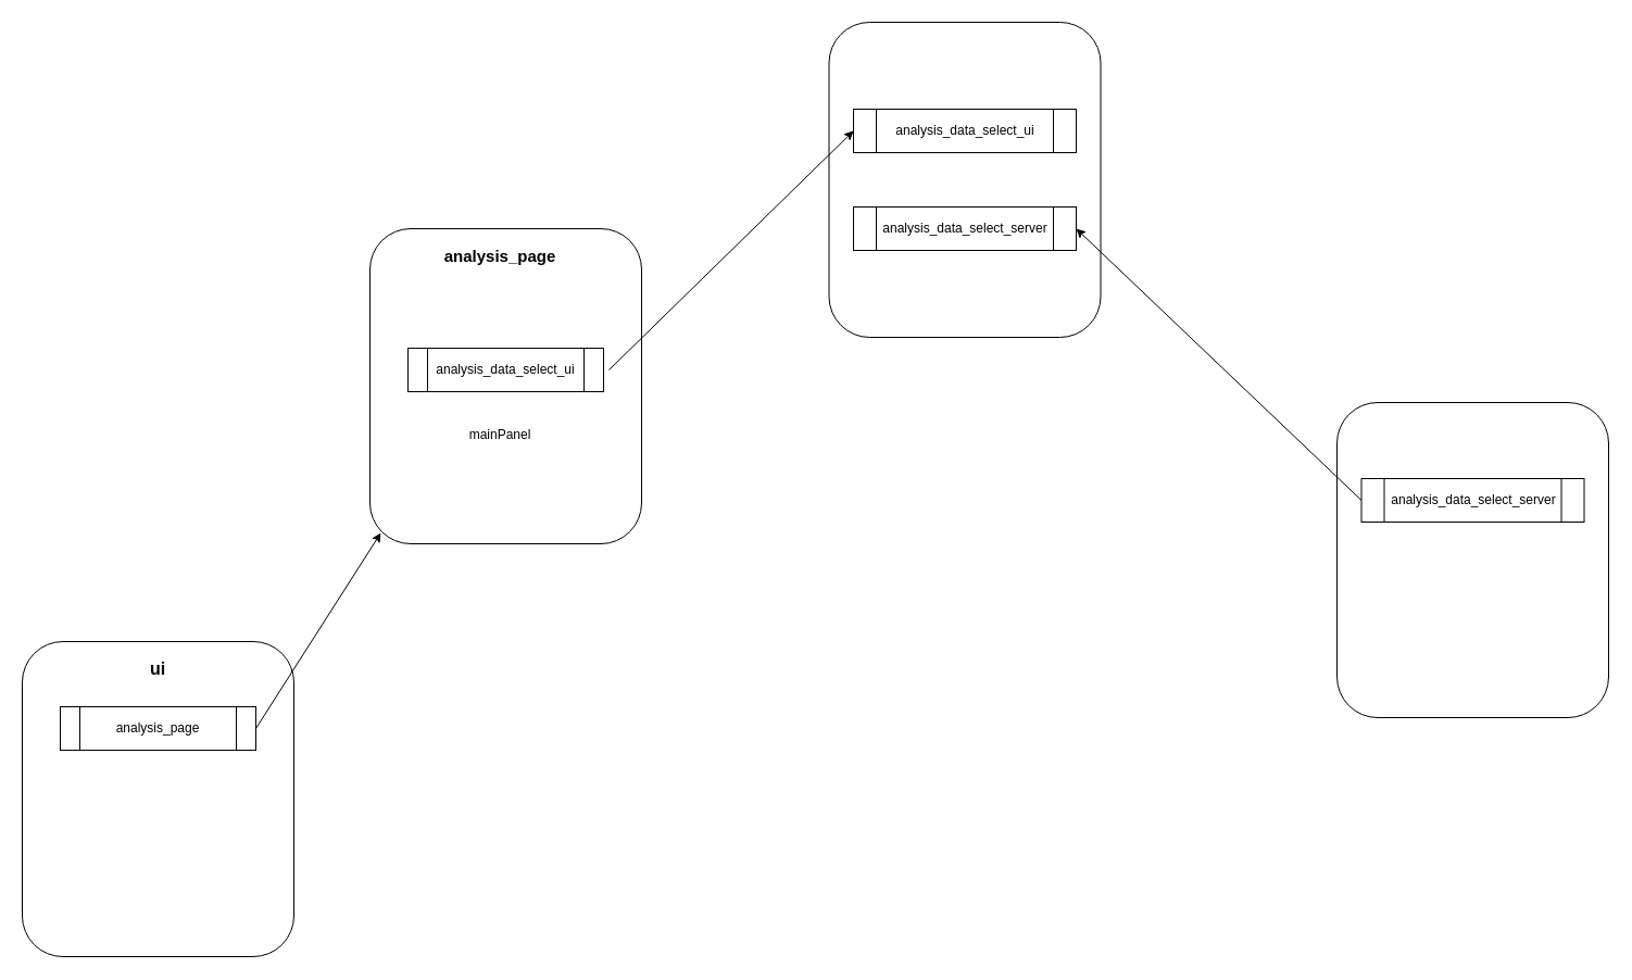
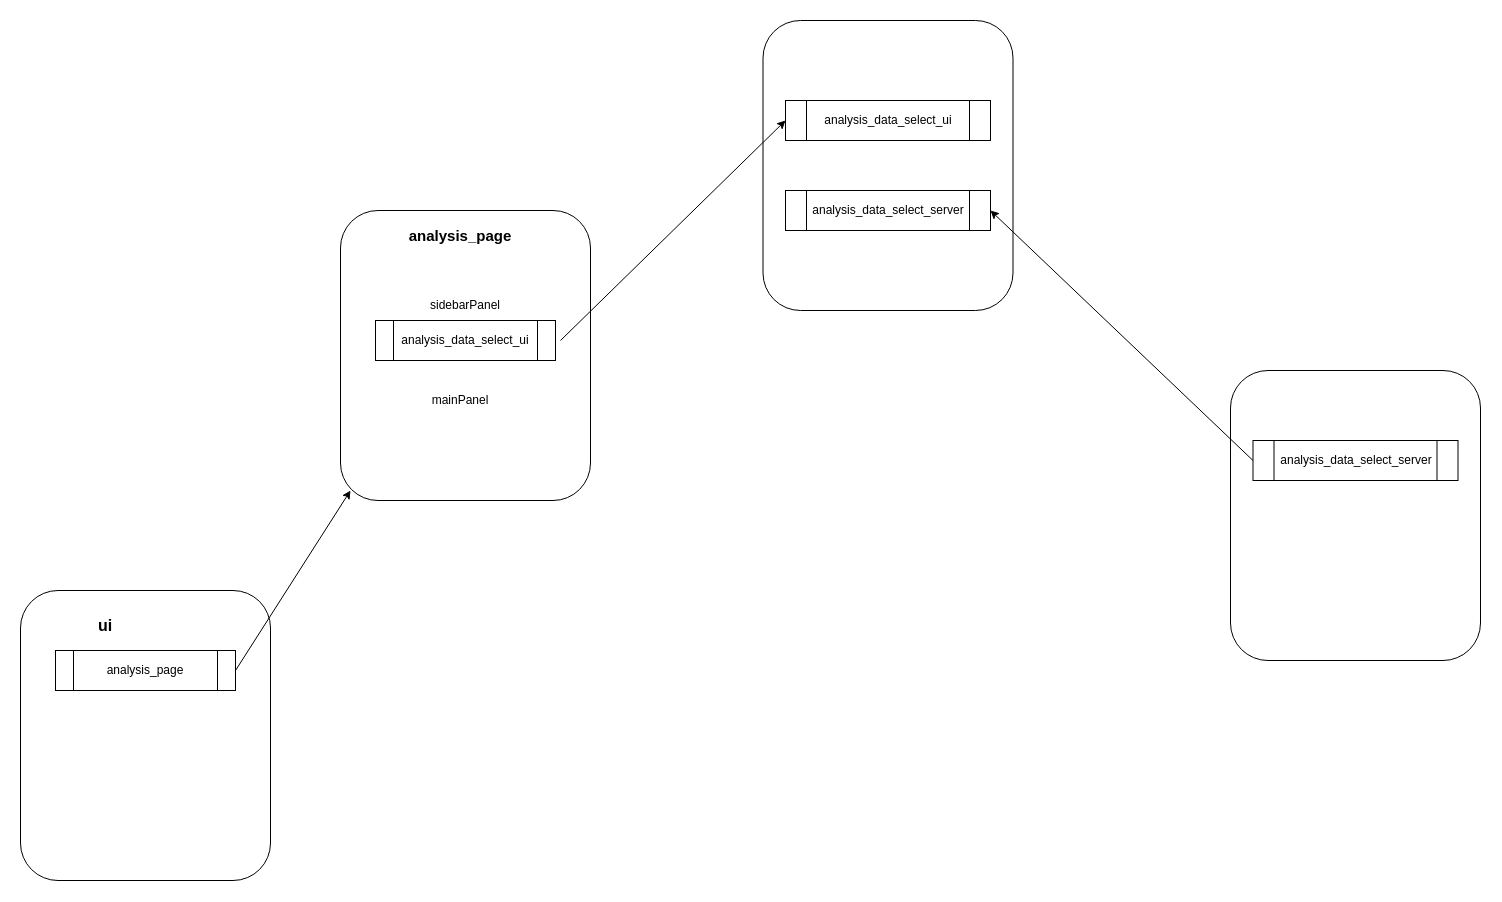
  <mxCell id="0" />
  <mxCell id="1" parent="0" />
  <mxCell id="2" value="" style="group" vertex="1" connectable="0" parent="1"><mxGeometry x="340" y="210" width="250" height="290" as="geometry" /></mxCell>
  <mxCell id="3" value="" style="rounded=1;whiteSpace=wrap;html=1;" vertex="1" parent="2"><mxGeometry width="250" height="290" as="geometry" /></mxCell>
  <mxCell id="4" value="analysis_data_select_ui" style="shape=process;whiteSpace=wrap;html=1;backgroundOutline=1;" vertex="1" parent="2"><mxGeometry x="35" y="110" width="180" height="40" as="geometry" /></mxCell>
  <mxCell id="5" value="&lt;b&gt;&lt;font style=&quot;font-size: 15px;&quot;&gt;analysis_page&lt;/font&gt;&lt;/b&gt;" style="text;html=1;strokeColor=none;fillColor=none;align=center;verticalAlign=middle;whiteSpace=wrap;rounded=0;" vertex="1" parent="2"><mxGeometry x="70" y="10" width="100" height="30" as="geometry" /></mxCell>
  <mxCell id="6" value="mainPanel" style="text;html=1;strokeColor=none;fillColor=none;align=center;verticalAlign=middle;whiteSpace=wrap;rounded=0;" vertex="1" parent="2"><mxGeometry x="90" y="175" width="60" height="30" as="geometry" /></mxCell>
+ <mxCell id="7" value="sidebarPanel" style="text;html=1;strokeColor=none;fillColor=none;align=center;verticalAlign=middle;whiteSpace=wrap;rounded=0;" vertex="1" parent="2"><mxGeometry x="85" y="80" width="80" height="30" as="geometry" /></mxCell>
  <mxCell id="8" value="" style="rounded=1;whiteSpace=wrap;html=1;" vertex="1" parent="1"><mxGeometry x="762.5" y="20" width="250" height="290" as="geometry" /></mxCell>
  <mxCell id="9" value="analysis_data_select_ui" style="shape=process;whiteSpace=wrap;html=1;backgroundOutline=1;" vertex="1" parent="1"><mxGeometry x="785" y="100" width="205" height="40" as="geometry" /></mxCell>
  <mxCell id="10" value="analysis_data_select_server" style="shape=process;whiteSpace=wrap;html=1;backgroundOutline=1;" vertex="1" parent="1"><mxGeometry x="785" y="190" width="205" height="40" as="geometry" /></mxCell>
  <mxCell id="11" value="" style="endArrow=classic;html=1;rounded=0;entryX=0;entryY=0.5;entryDx=0;entryDy=0;" edge="1" parent="1" target="9"><mxGeometry width="50" height="50" relative="1" as="geometry"><mxPoint x="560" y="340" as="sourcePoint" /><mxPoint x="610" y="290" as="targetPoint" /></mxGeometry></mxCell>
  <mxCell id="12" value="" style="rounded=1;whiteSpace=wrap;html=1;" vertex="1" parent="1"><mxGeometry x="1230" y="370" width="250" height="290" as="geometry" /></mxCell>
  <mxCell id="13" value="analysis_data_select_server" style="shape=process;whiteSpace=wrap;html=1;backgroundOutline=1;" vertex="1" parent="1"><mxGeometry x="1252.5" y="440" width="205" height="40" as="geometry" /></mxCell>
  <mxCell id="14" value="" style="endArrow=classic;html=1;rounded=0;exitX=0;exitY=0.5;exitDx=0;exitDy=0;entryX=1;entryY=0.5;entryDx=0;entryDy=0;" edge="1" parent="1" source="13" target="10"><mxGeometry width="50" height="50" relative="1" as="geometry"><mxPoint x="1010" y="360" as="sourcePoint" /><mxPoint x="1060" y="310" as="targetPoint" /></mxGeometry></mxCell>
  <mxCell id="15" value="" style="rounded=1;whiteSpace=wrap;html=1;" vertex="1" parent="1"><mxGeometry x="20" y="590" width="250" height="290" as="geometry" /></mxCell>
- <mxCell id="16" value="&lt;font size=&quot;1&quot; style=&quot;&quot;&gt;&lt;b style=&quot;font-size: 16px;&quot;&gt;ui&lt;/b&gt;&lt;/font&gt;" style="text;html=1;strokeColor=none;fillColor=none;align=center;verticalAlign=middle;whiteSpace=wrap;rounded=0;" vertex="1" parent="1"><mxGeometry x="115" y="600" width="60" height="30" as="geometry" /></mxCell>
+ <mxCell id="16" value="&lt;font size=&quot;1&quot; style=&quot;&quot;&gt;&lt;b style=&quot;font-size: 16px;&quot;&gt;ui&lt;/b&gt;&lt;/font&gt;" style="text;html=1;strokeColor=none;fillColor=none;align=center;verticalAlign=middle;whiteSpace=wrap;rounded=0;" vertex="1" parent="1"><mxGeometry x="75" y="610" width="60" height="30" as="geometry" /></mxCell>
  <mxCell id="17" value="analysis_page" style="shape=process;whiteSpace=wrap;html=1;backgroundOutline=1;" vertex="1" parent="1"><mxGeometry x="55" y="650" width="180" height="40" as="geometry" /></mxCell>
  <mxCell id="18" value="" style="endArrow=classic;html=1;rounded=0;" edge="1" parent="1"><mxGeometry width="50" height="50" relative="1" as="geometry"><mxPoint x="235" y="670" as="sourcePoint" /><mxPoint x="350" y="490" as="targetPoint" /></mxGeometry></mxCell>
